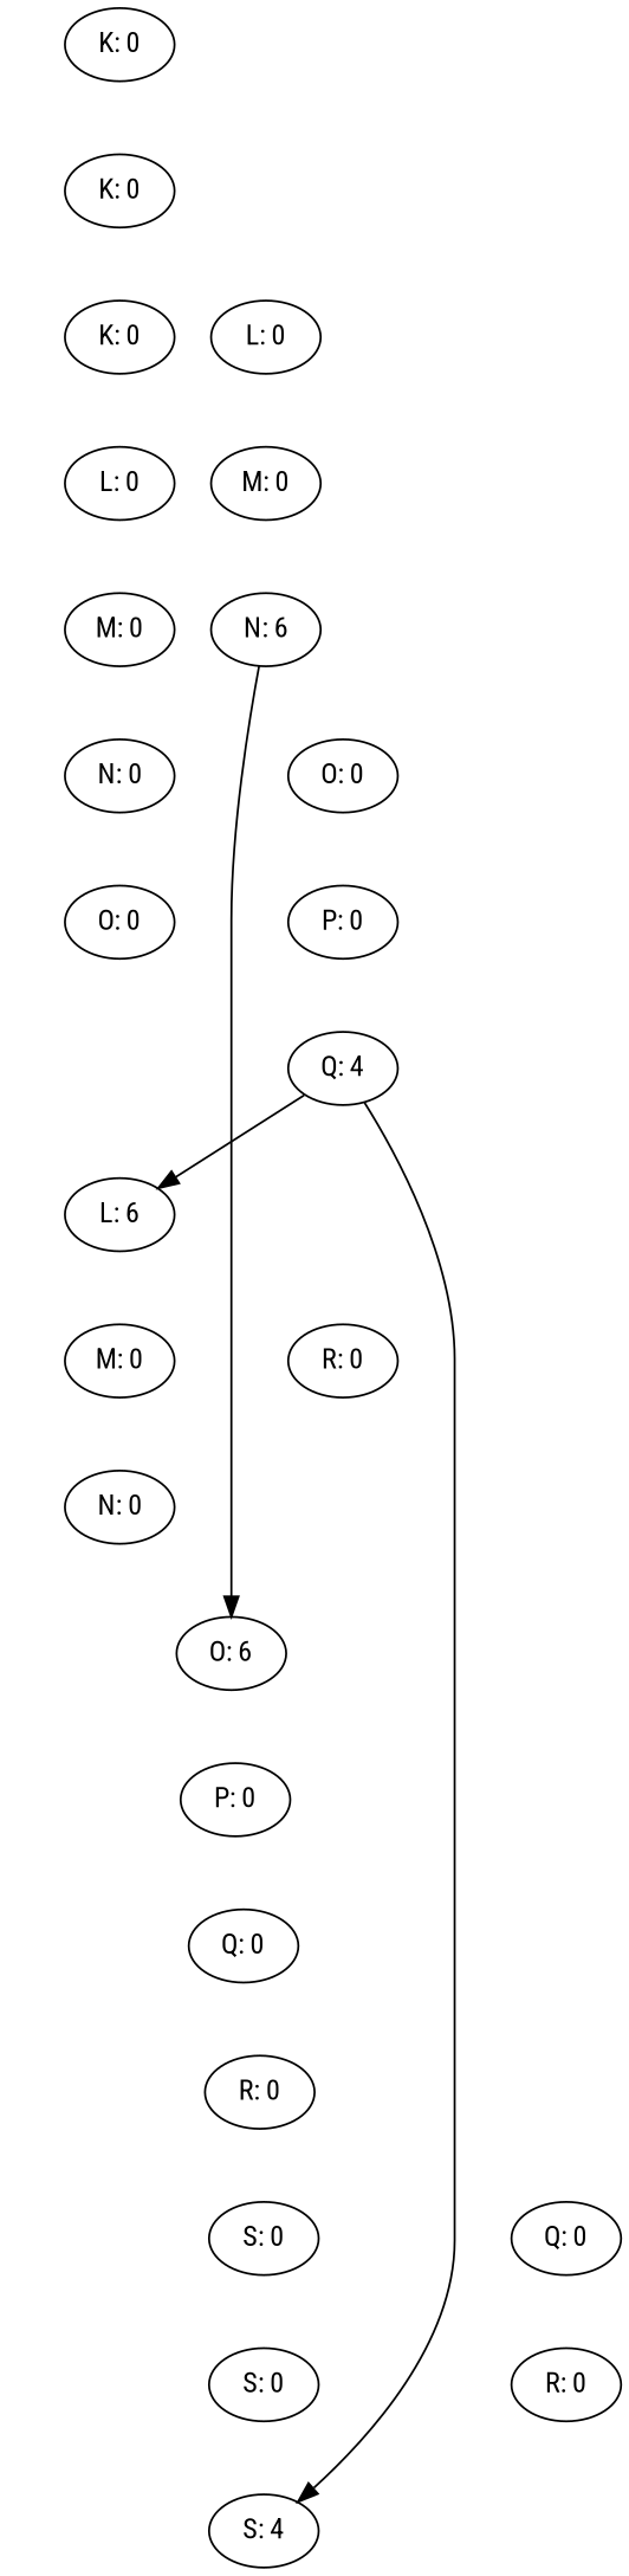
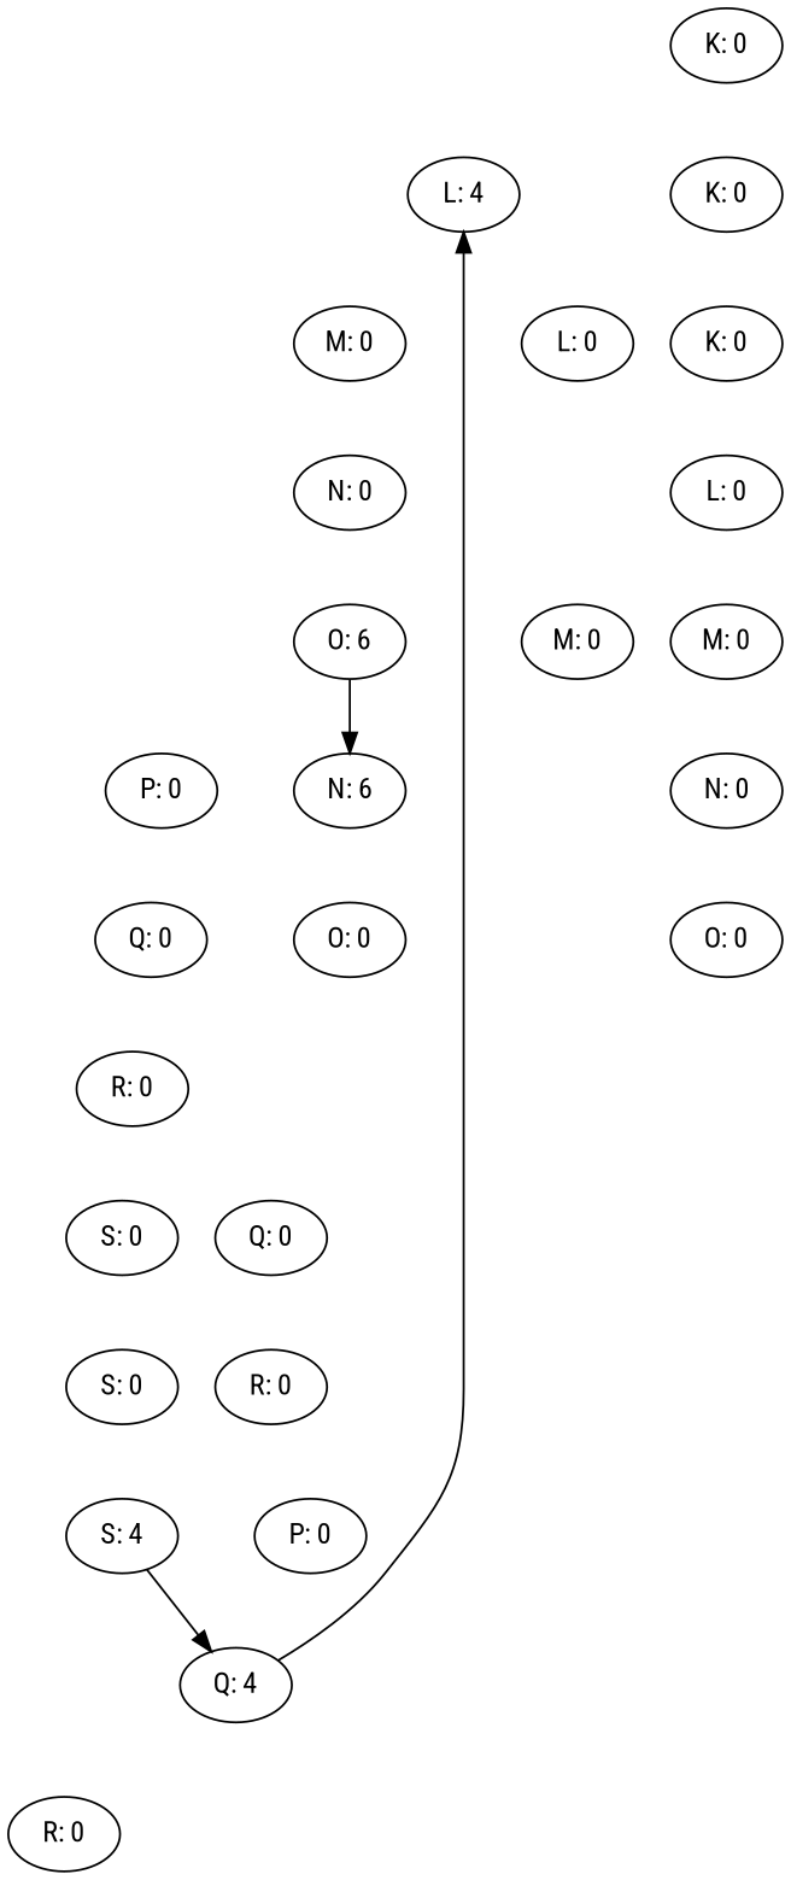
  digraph {
    fontname="Roboto Condensed"
    rank=same
    node [fontname="Roboto Condensed"]
    edge [fontname="Roboto Condensed" style=invis]
    n1 [label="K: 0"]
-   n2 [label="L: 6"]
+   n2 [label="L: 4"]
    n3 [label="K: 0"]
    n4 [label="M: 0"]
    n5 [label="L: 0"]
    n6 [label="K: 0"]
    n7 [label="N: 0"]
    n8 [label="Q: 4"]
    n9 [label="R: 0"]
    n10 [label="S: 4"]
    n11 [label="O: 6"]
    n12 [label="P: 0"]
    n13 [label="N: 6"]
    n14 [label="Q: 0"]
    n15 [label="O: 0"]
    n16 [label="R: 0"]
    n17 [label="S: 0"]
    n18 [label="S: 0"]
    n19 [label="M: 0"]
    n20 [label="L: 0"]
    n21 [label="P: 0"]
    n22 [label="M: 0"]
    n23 [label="N: 0"]
    n24 [label="O: 0"]
    n25 [label="Q: 0"]
    n26 [label="R: 0"]
    n1 -> n2
    n1 -> n3 [weight=1000]
    n2 -> n4
    n3 -> n5
    n3 -> n6 [weight=1000]
    n4 -> n7
    n5 -> n19
    n6 -> n20
    n7 -> n11
    n8 -> n2 [style=""]
    n8 -> n9
-   n8 -> n10 [style=""]
+   n10 -> n8 [style=""]
    n9 -> n18
    n11 -> n12
-   n13 -> n11 [style=""]
+   n11 -> n13 [style=""]
    n12 -> n14
    n13 -> n15
    n14 -> n16
    n15 -> n21
    n16 -> n17
    n17 -> n18 [weight=1000]
    n18 -> n10 [weight=1000]
    n19 -> n13
    n20 -> n22
    n21 -> n8
    n22 -> n23
    n23 -> n24
    n25 -> n26
    n26 -> n10
  }
